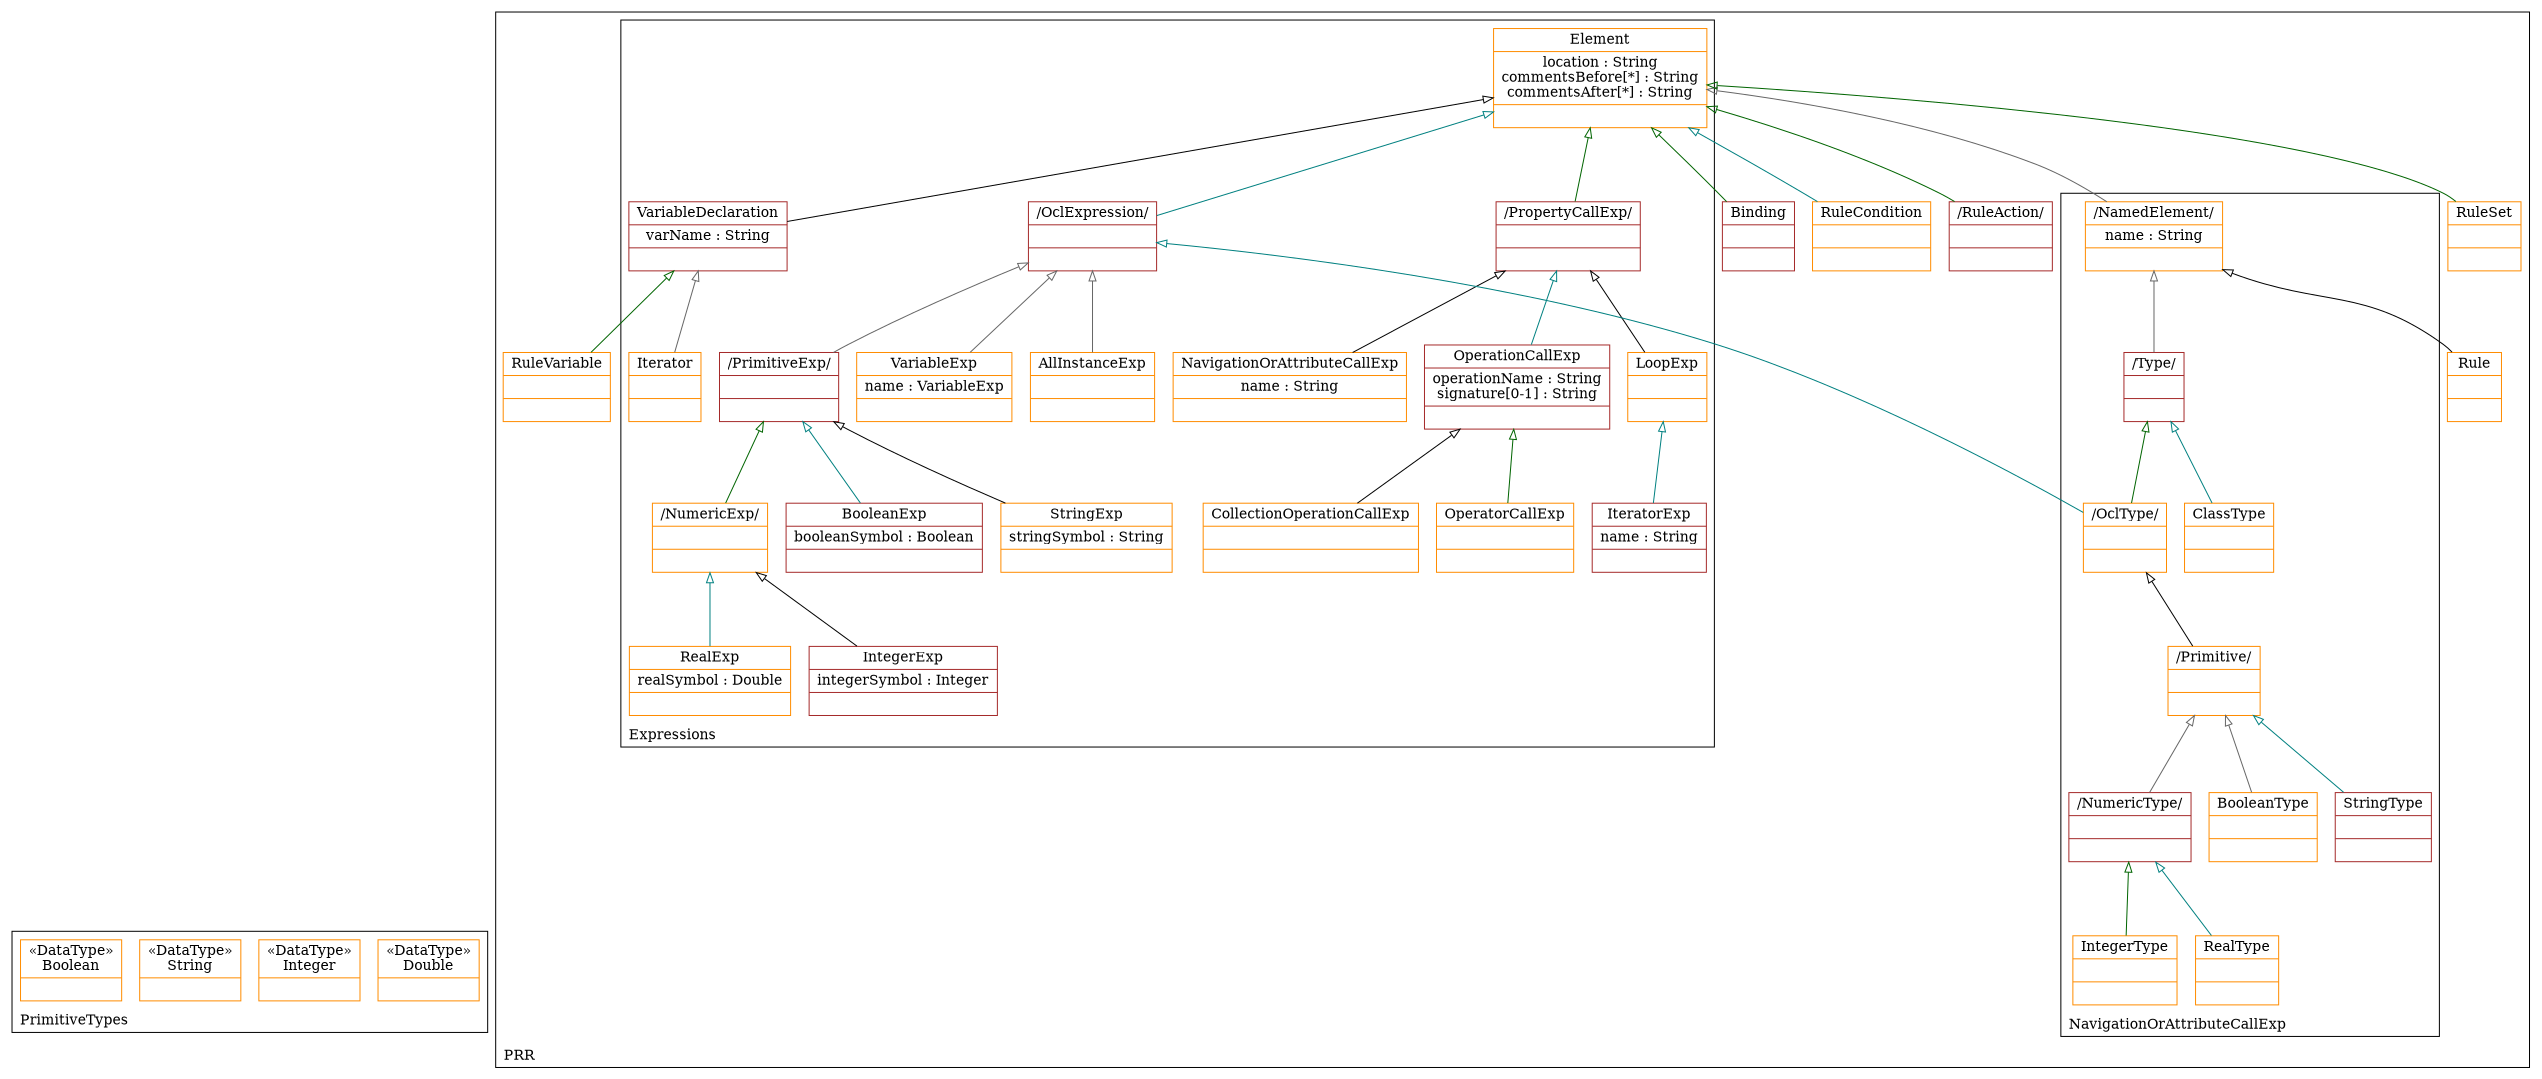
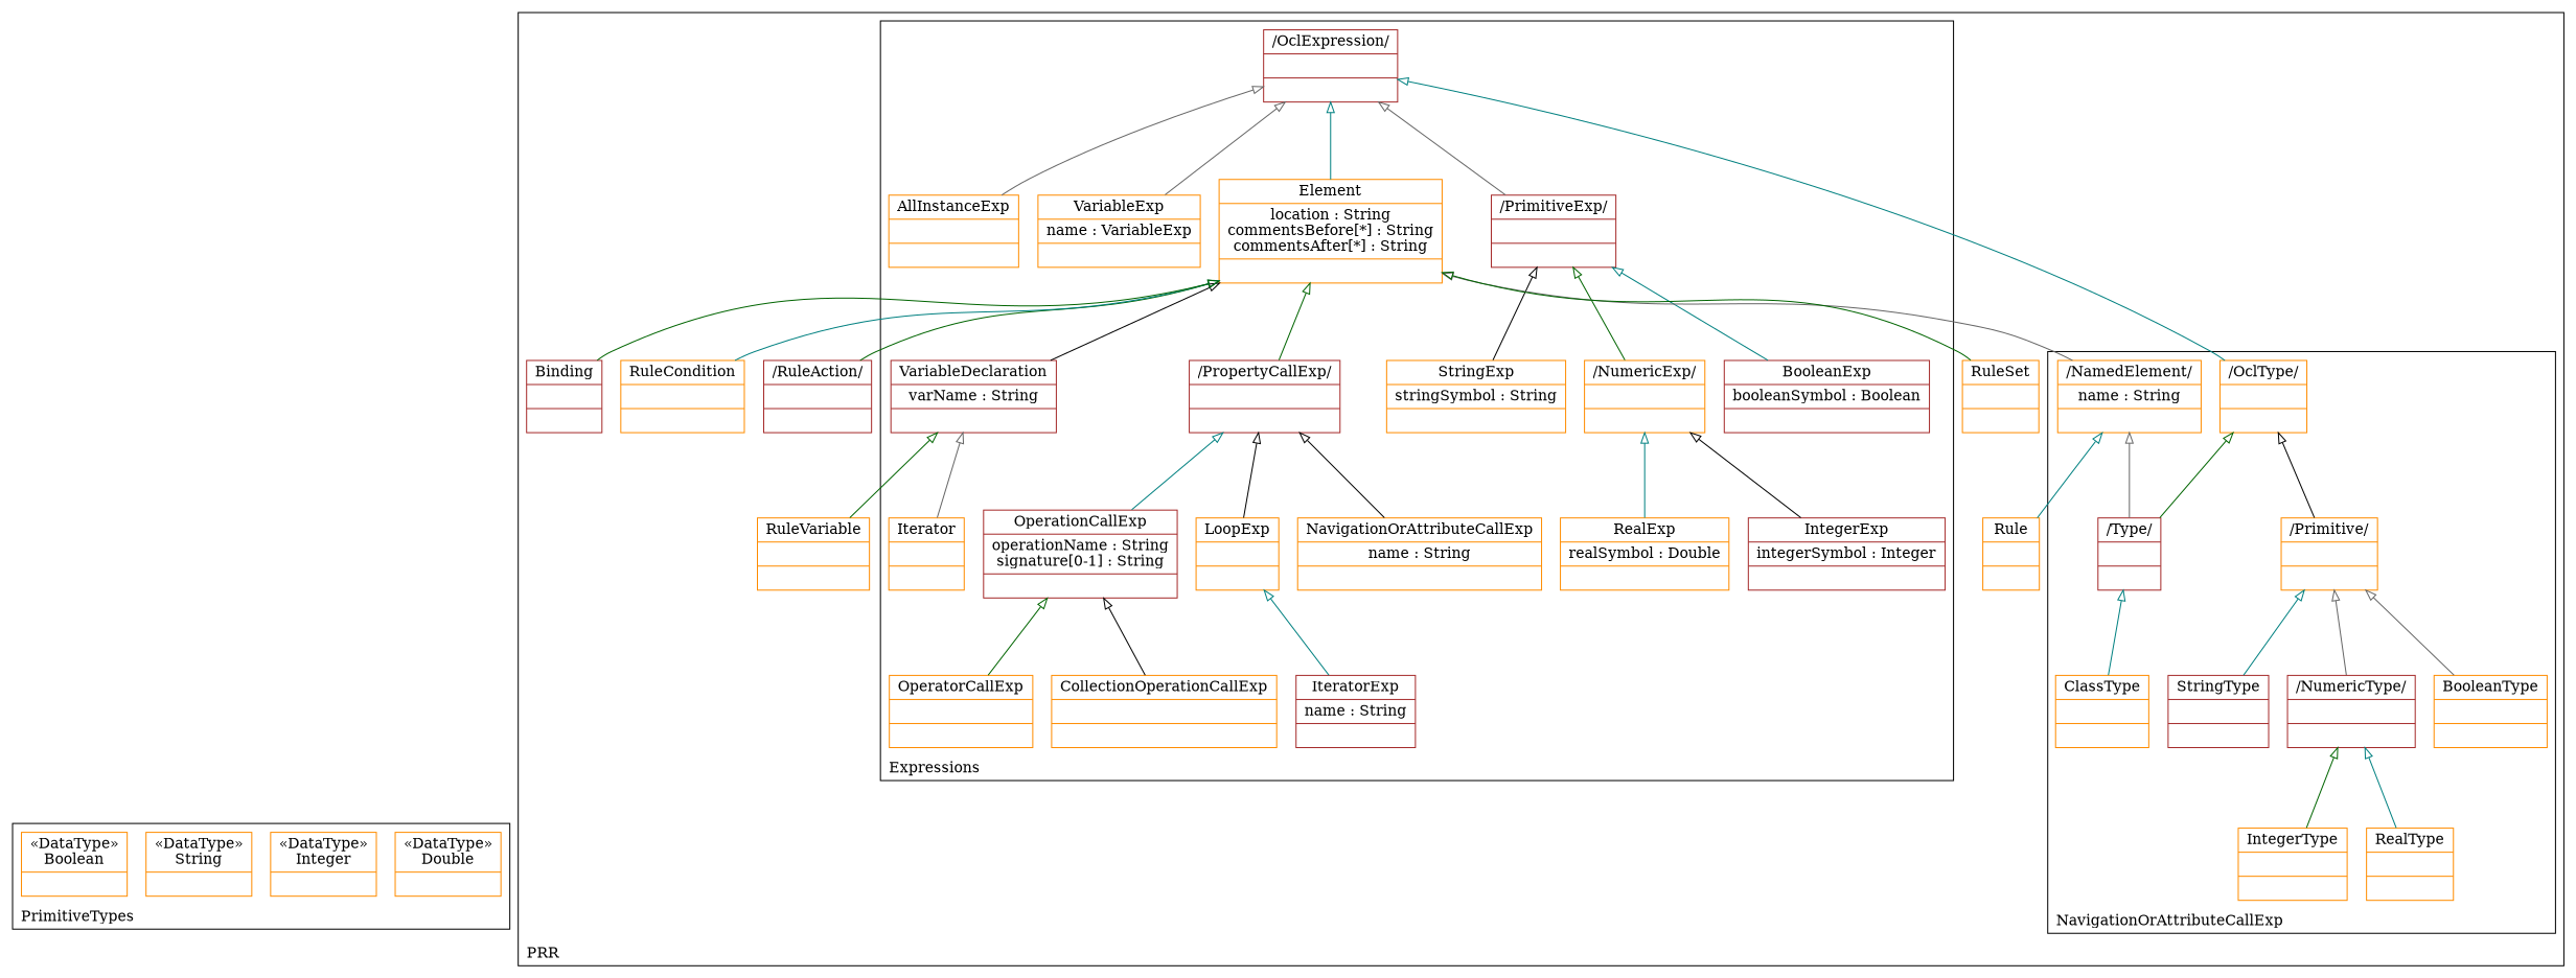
  digraph {
    compound=true
    labeljust=l
    labelloc=t
    nodeSep=0.75
    rankdir=BT
    node [color=darkorange shape=record]
    edge [arrowhead=onormal color=teal constraint=true group=Element minlen=2]
    n1 [label="{&#171;DataType&#187;\nDouble|}"]
    n2 [label="{&#171;DataType&#187;\nInteger|}"]
    n3 [label="{&#171;DataType&#187;\nString|}"]
    n4 [label="{&#171;DataType&#187;\nBoolean|}"]
    n5 [label="{Element|location : String\ncommentsBefore[*] : String\ncommentsAfter[*] : String| }"]
    n6 [color=brown label="{VariableDeclaration|varName : String| }"]
    n7 [color=brown label="{/PropertyCallExp/| | }"]
    n8 [color=brown label="{/OclExpression/| | }"]
    n9 [color=brown label="{IteratorExp|name : String| }"]
    n10 [label="{LoopExp| | }"]
    n11 [label="{OperatorCallExp| | }"]
    n12 [color=brown label="{OperationCallExp|operationName : String\nsignature[0-1] : String| }"]
    n13 [label="{CollectionOperationCallExp| | }"]
    n14 [label="{StringExp|stringSymbol : String| }"]
    n15 [color=brown label="{/PrimitiveExp/| | }"]
    n16 [color=brown label="{BooleanExp|booleanSymbol : Boolean| }"]
    n17 [label="{/NumericExp/| | }"]
    n18 [color=brown label="{IntegerExp|integerSymbol : Integer| }"]
    n19 [label="{RealExp|realSymbol : Double| }"]
    n20 [label="{NavigationOrAttributeCallExp|name : String| }"]
    n21 [label="{Iterator| | }"]
    n22 [label="{VariableExp|name : VariableExp| }"]
    n23 [label="{AllInstanceExp| | }"]
    n24 [label="{/NamedElement/|name : String| }"]
    n25 [color=brown label="{/Type/| | }"]
    n26 [label="{/OclType/| | }"]
    n27 [color=brown label="{StringType| | }"]
    n28 [label="{/Primitive/| | }"]
    n29 [label="{RealType| | }"]
    n30 [color=brown label="{/NumericType/| | }"]
    n31 [label="{BooleanType| | }"]
    n32 [label="{IntegerType| | }"]
    n33 [label="{ClassType| | }"]
    n34 [label="{RuleSet| | }"]
    n35 [label="{Rule| | }"]
    n36 [color=brown label="{/RuleAction/| | }"]
    n37 [label="{RuleCondition| | }"]
    n38 [color=brown label="{Binding| | }"]
    n39 [label="{RuleVariable| | }"]
    subgraph cluster_1 {
      color=black
      label=PrimitiveTypes
      n1
      n2
      n3
      n4
    }
    subgraph cluster_2 {
      color=black
      label=PRR
      n34
      n35
      n36
      n37
      n38
      n39
      subgraph cluster_3 {
        color=black
        label=Expressions
        n5
        n6
        n7
        n8
        n9
        n10
        n11
        n12
        n13
        n14
        n15
        n16
        n17
        n18
        n19
        n20
        n21
        n22
        n23
      }
      subgraph cluster_4 {
        color=black
        label=NavigationOrAttributeCallExp
        n24
        n25
        n26
        n27
        n28
        n29
        n30
        n31
        n32
        n33
      }
    }
    n6 -> n5 [color=black]
    n7 -> n5 [color=darkgreen group=OclExpression]
-   n8 -> n5
+   n5 -> n8
    n9 -> n10 [group=LoopExp]
    n10 -> n7 [color=black group=PropertyCallExp]
    n11 -> n12 [color=darkgreen group=OperationCallExp]
    n12 -> n7 [group=PropertyCallExp]
    n13 -> n12 [color=black group=OperationCallExp]
    n14 -> n15 [color=black group=PrimitiveExp]
    n15 -> n8 [color=gray40 group=OclExpression]
    n16 -> n15 [group=PrimitiveExp]
    n17 -> n15 [color=darkgreen group=PrimitiveExp]
    n18 -> n17 [color=black group=NumericExp]
    n19 -> n17 [group=NumericExp]
    n20 -> n7 [color=black group=PropertyCallExp]
    n21 -> n6 [color=gray40 group=VariableDeclaration]
    n22 -> n8 [color=gray40 group=OclExpression]
    n23 -> n8 [color=gray40 group=OclExpression]
    n24 -> n5 [color=gray40]
    n25 -> n24 [color=gray40 group=NamedElement]
    n26 -> n8 [group=OclExpression]
-   n26 -> n25 [color=darkgreen group=Type]
+   n25 -> n26 [color=darkgreen group=Type]
    n27 -> n28 [group=Primitive]
    n28 -> n26 [color=black group=OclType]
    n29 -> n30 [group=NumericType]
    n30 -> n28 [color=gray40 group=Primitive]
    n31 -> n28 [color=gray40 group=Primitive]
    n32 -> n30 [color=darkgreen group=NumericType]
    n33 -> n25 [group=Type]
    n34 -> n5 [color=darkgreen]
-   n35 -> n24 [color=black group=NamedElement]
+   n35 -> n24 [group=NamedElement]
    n36 -> n5 [color=darkgreen]
    n37 -> n5
    n38 -> n5 [color=darkgreen]
    n39 -> n6 [color=darkgreen group=VariableDeclaration]
  }
